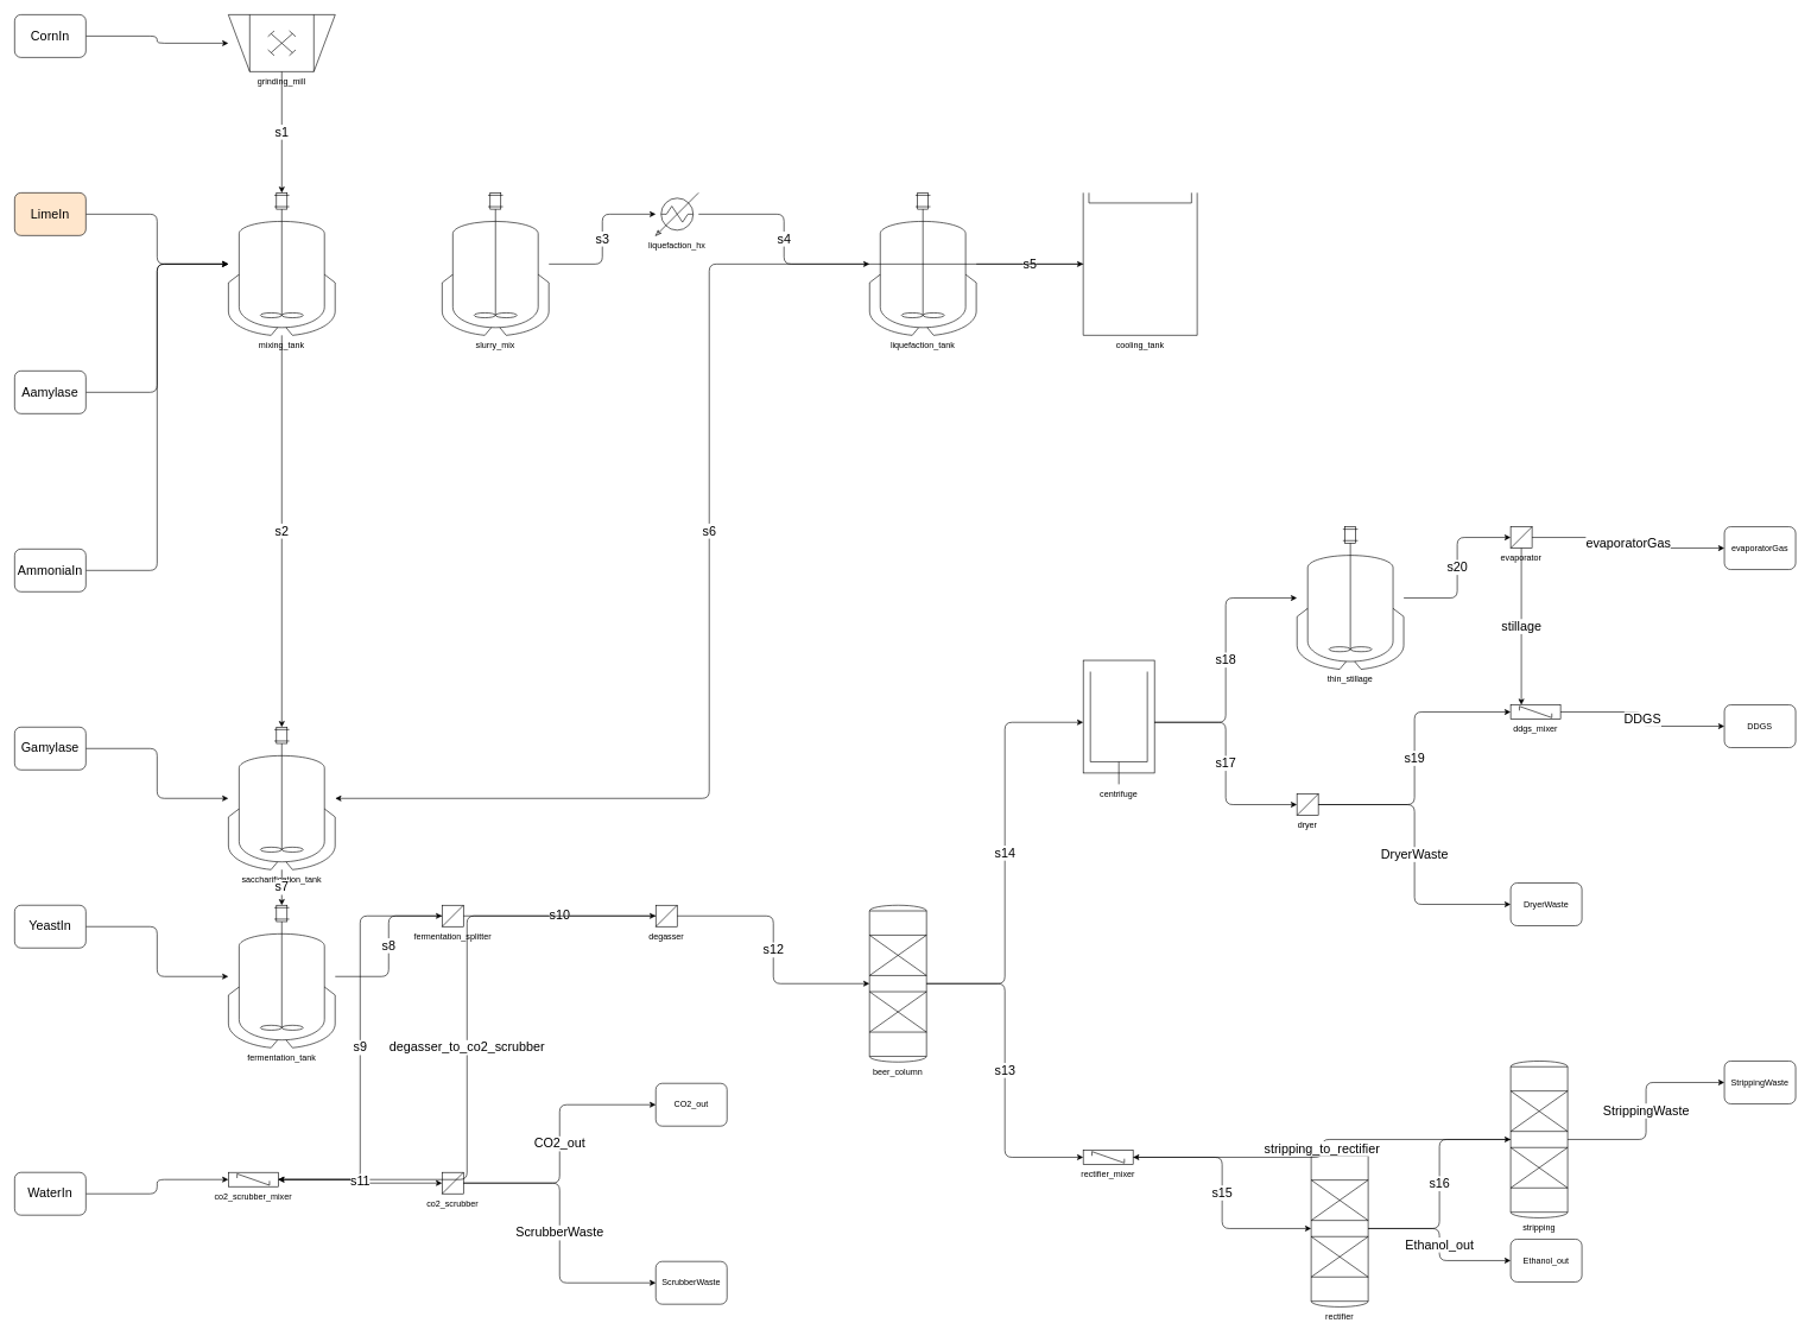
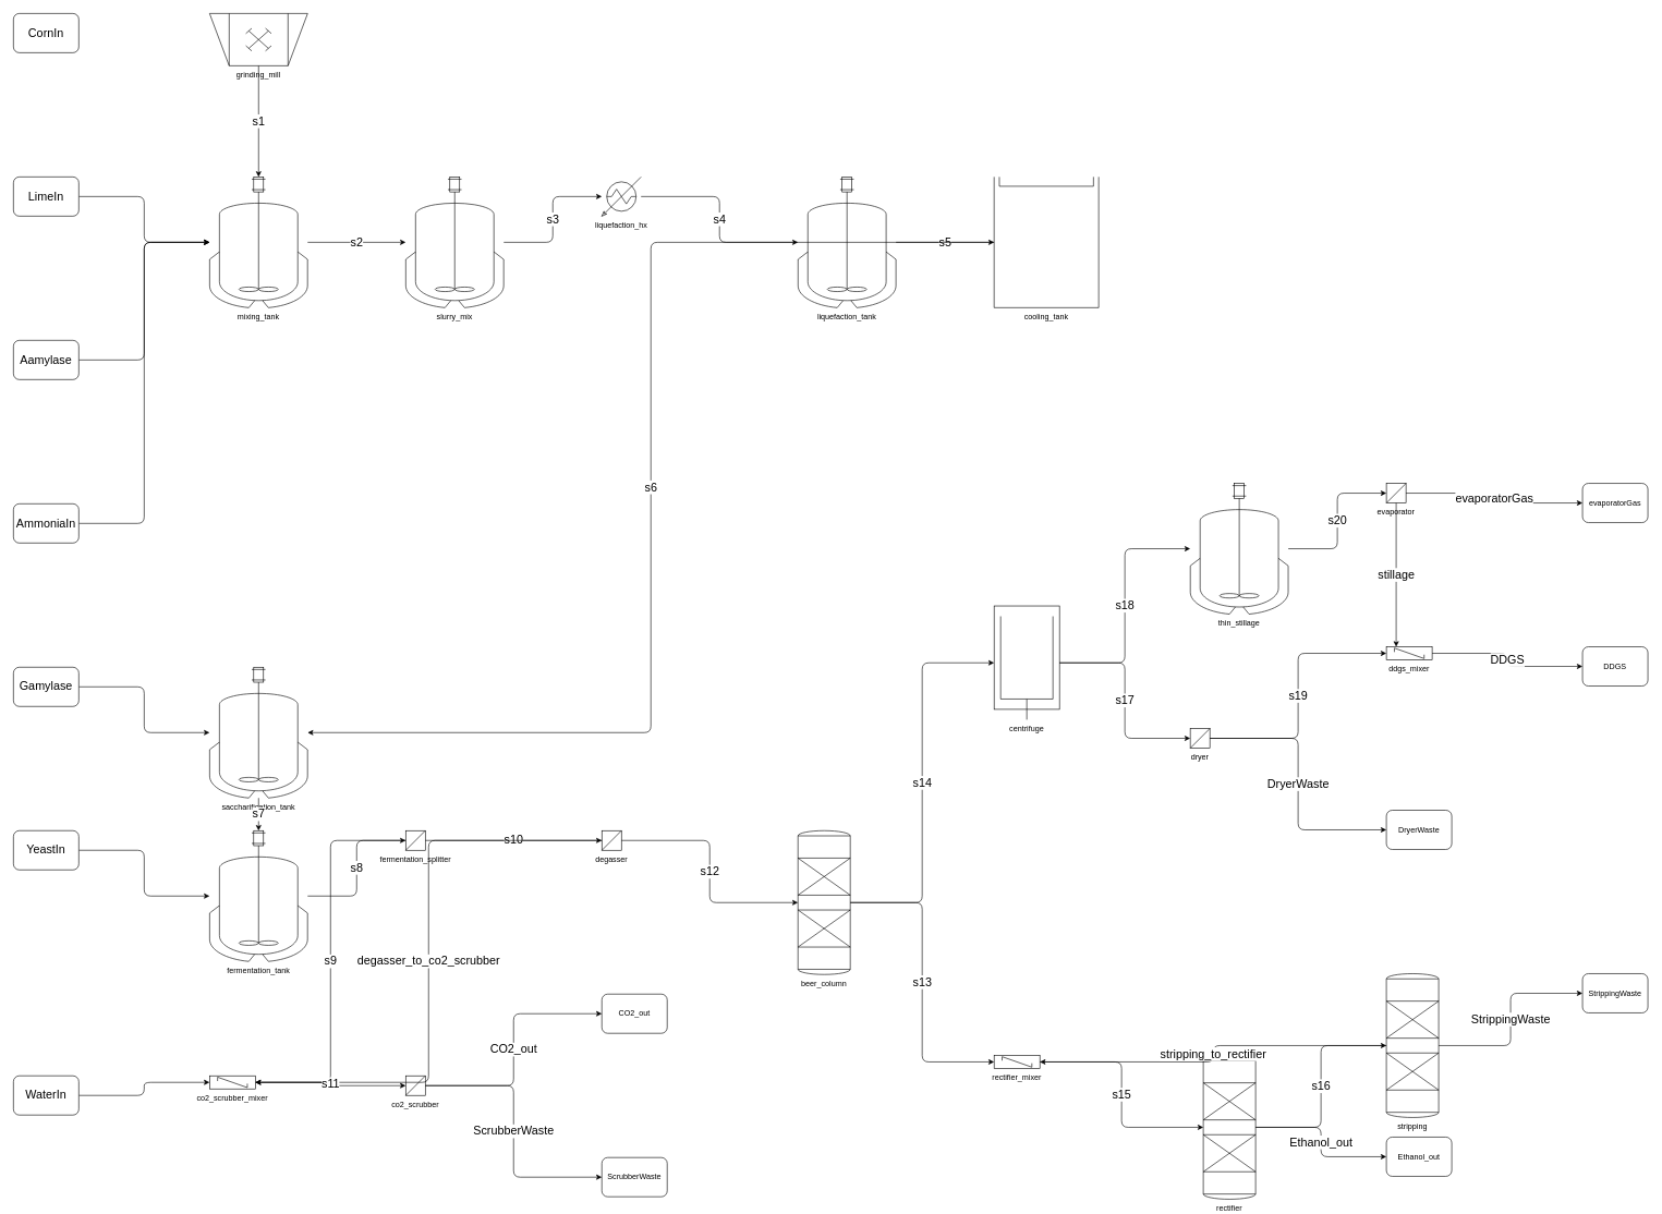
  <mxCell id="0" />
  <mxCell id="1" parent="0" />
  <mxCell id="2" value="grinding_mill" style="shape=mxgraph.pid.crushers_grinding.crusher_(hammer);fillColor=white;verticalLabelPosition=bottom;labelPosition=center;align=center;verticalAlign=top;" parent="1" vertex="1"><mxGeometry x="320" y="20.143" width="150" height="80" as="geometry" /></mxCell>
  <mxCell id="3" value="mixing_tank" style="shape=mxgraph.pid.vessels.jacketed_mixing_vessel;fillColor=white;verticalLabelPosition=bottom;labelPosition=center;align=center;verticalAlign=top;" parent="1" vertex="1"><mxGeometry x="320" y="270.143" width="150" height="200" as="geometry" /></mxCell>
  <mxCell id="4" value="slurry_mix" style="shape=mxgraph.pid.vessels.jacketed_mixing_vessel;fillColor=white;verticalLabelPosition=bottom;labelPosition=center;align=center;verticalAlign=top;" parent="1" vertex="1"><mxGeometry x="620" y="270.143" width="150" height="200" as="geometry" /></mxCell>
  <mxCell id="5" value="liquefaction_hx" style="shape=mxgraph.pid.heat_exchangers.heater;fillColor=white;verticalLabelPosition=bottom;labelPosition=center;align=center;verticalAlign=top;" parent="1" vertex="1"><mxGeometry x="920" y="270.143" width="60" height="60" as="geometry" /></mxCell>
  <mxCell id="6" value="liquefaction_tank" style="shape=mxgraph.pid.vessels.jacketed_mixing_vessel;fillColor=white;verticalLabelPosition=bottom;labelPosition=center;align=center;verticalAlign=top;" parent="1" vertex="1"><mxGeometry x="1220" y="270.143" width="150" height="200" as="geometry" /></mxCell>
  <mxCell id="7" value="cooling_tank" style="shape=mxgraph.pid.vessels.tank_(floating_roof);fillColor=white;verticalLabelPosition=bottom;labelPosition=center;align=center;verticalAlign=top;" parent="1" vertex="1"><mxGeometry x="1520" y="270.143" width="160" height="200" as="geometry" /></mxCell>
  <mxCell id="8" value="saccharification_tank" style="shape=mxgraph.pid.vessels.jacketed_mixing_vessel;fillColor=white;verticalLabelPosition=bottom;labelPosition=center;align=center;verticalAlign=top;" parent="1" vertex="1"><mxGeometry x="320" y="1020.143" width="150" height="200" as="geometry" /></mxCell>
  <mxCell id="9" value="fermentation_tank" style="shape=mxgraph.pid.vessels.jacketed_mixing_vessel;fillColor=white;verticalLabelPosition=bottom;labelPosition=center;align=center;verticalAlign=top;" parent="1" vertex="1"><mxGeometry x="320" y="1270.143" width="150" height="200" as="geometry" /></mxCell>
  <mxCell id="10" value="fermentation_splitter" style="shape=mxgraph.pid.filters.filter;fillColor=white;verticalLabelPosition=bottom;labelPosition=center;align=center;verticalAlign=top;" parent="1" vertex="1"><mxGeometry x="620" y="1270.143" width="30" height="30" as="geometry" /></mxCell>
  <mxCell id="11" value="degasser" style="shape=mxgraph.pid.filters.filter;fillColor=white;verticalLabelPosition=bottom;labelPosition=center;align=center;verticalAlign=top;" parent="1" vertex="1"><mxGeometry x="920" y="1270.143" width="30" height="30" as="geometry" /></mxCell>
  <mxCell id="12" value="beer_column" style="shape=mxgraph.pid.vessels.tower_with_packing;fillColor=white;verticalLabelPosition=bottom;labelPosition=center;align=center;verticalAlign=top;" parent="1" vertex="1"><mxGeometry x="1220" y="1270.143" width="80" height="220" as="geometry" /></mxCell>
  <mxCell id="13" value="centrifuge" style="shape=mxgraph.pid.centrifuges.centrifuge_(solid_shell);fillColor=white;verticalLabelPosition=bottom;labelPosition=center;align=center;verticalAlign=top;" parent="1" vertex="1"><mxGeometry x="1520" y="926.393" width="100" height="174" as="geometry" /></mxCell>
  <mxCell id="14" value="thin_stillage" style="shape=mxgraph.pid.vessels.jacketed_mixing_vessel;fillColor=white;verticalLabelPosition=bottom;labelPosition=center;align=center;verticalAlign=top;" parent="1" vertex="1"><mxGeometry x="1820" y="738.893" width="150" height="200" as="geometry" /></mxCell>
  <mxCell id="15" value="evaporator" style="shape=mxgraph.pid.filters.filter;fillColor=white;verticalLabelPosition=bottom;labelPosition=center;align=center;verticalAlign=top;" parent="1" vertex="1"><mxGeometry x="2120" y="738.893" width="30" height="30" as="geometry" /></mxCell>
  <mxCell id="16" value="dryer" style="shape=mxgraph.pid.filters.filter;fillColor=white;verticalLabelPosition=bottom;labelPosition=center;align=center;verticalAlign=top;" parent="1" vertex="1"><mxGeometry x="1820" y="1113.893" width="30" height="30" as="geometry" /></mxCell>
  <mxCell id="17" value="ddgs_mixer" style="shape=mxgraph.pid.mixers.in-line_static_mixer;fillColor=white;verticalLabelPosition=bottom;labelPosition=center;align=center;verticalAlign=top;" parent="1" vertex="1"><mxGeometry x="2120" y="988.893" width="70" height="20" as="geometry" /></mxCell>
  <mxCell id="18" value="rectifier_mixer" style="shape=mxgraph.pid.mixers.in-line_static_mixer;fillColor=white;verticalLabelPosition=bottom;labelPosition=center;align=center;verticalAlign=top;" parent="1" vertex="1"><mxGeometry x="1520" y="1613.893" width="70" height="20" as="geometry" /></mxCell>
  <mxCell id="19" value="rectifier" style="shape=mxgraph.pid.vessels.tower_with_packing;fillColor=white;verticalLabelPosition=bottom;labelPosition=center;align=center;verticalAlign=top;" parent="1" vertex="1"><mxGeometry x="1840" y="1613.893" width="80" height="220" as="geometry" /></mxCell>
  <mxCell id="20" value="stripping" style="shape=mxgraph.pid.vessels.tower_with_packing;fillColor=white;verticalLabelPosition=bottom;labelPosition=center;align=center;verticalAlign=top;" parent="1" vertex="1"><mxGeometry x="2120" y="1488.893" width="80" height="220" as="geometry" /></mxCell>
  <mxCell id="21" value="co2_scrubber_mixer" style="shape=mxgraph.pid.mixers.in-line_static_mixer;fillColor=white;verticalLabelPosition=bottom;labelPosition=center;align=center;verticalAlign=top;" parent="1" vertex="1"><mxGeometry x="320" y="1645.143" width="70" height="20" as="geometry" /></mxCell>
  <mxCell id="22" value="co2_scrubber" style="shape=mxgraph.pid.filters.filter;fillColor=white;verticalLabelPosition=bottom;labelPosition=center;align=center;verticalAlign=top;" parent="1" vertex="1"><mxGeometry x="620" y="1645.143" width="30" height="30" as="geometry" /></mxCell>
- <mxCell id="23" style="edgeStyle=elbowEdgeStyle;html=1;orthogonal=1;fontFamily=Helvetica;fontSize=18;align=center;" parent="1" source="24" target="2" edge="1"><mxGeometry relative="1" as="geometry" /></mxCell>
  <mxCell id="24" value="CornIn" style="rounded=1;whiteSpace=wrap;html=1;fontFamily=Helvetica;fontSize=18;align=center;" parent="1" vertex="1"><mxGeometry x="20" y="20.143" width="100" height="60" as="geometry" /></mxCell>
  <mxCell id="25" value="s1" style="edgeStyle=elbowEdgeStyle;html=1;orthogonal=1;fontFamily=Helvetica;fontSize=18;align=center;" parent="1" source="2" target="3" edge="1"><mxGeometry relative="1" as="geometry" /></mxCell>
  <mxCell id="26" style="edgeStyle=elbowEdgeStyle;html=1;orthogonal=1;fontFamily=Helvetica;fontSize=18;align=center;" parent="1" source="27" target="3" edge="1"><mxGeometry relative="1" as="geometry" /></mxCell>
- <mxCell id="27" value="LimeIn" style="rounded=1;whiteSpace=wrap;html=1;fontFamily=Helvetica;fontSize=18;align=center;fillColor=#ffe6cc;" parent="1" vertex="1"><mxGeometry x="20" y="270.143" width="100" height="60" as="geometry" /></mxCell>
+ <mxCell id="27" value="LimeIn" style="rounded=1;whiteSpace=wrap;html=1;fontFamily=Helvetica;fontSize=18;align=center;" parent="1" vertex="1"><mxGeometry x="20" y="270.143" width="100" height="60" as="geometry" /></mxCell>
  <mxCell id="28" style="edgeStyle=elbowEdgeStyle;html=1;orthogonal=1;fontFamily=Helvetica;fontSize=18;align=center;" parent="1" source="29" target="3" edge="1"><mxGeometry relative="1" as="geometry" /></mxCell>
  <mxCell id="29" value="Aamylase" style="rounded=1;whiteSpace=wrap;html=1;fontFamily=Helvetica;fontSize=18;align=center;" parent="1" vertex="1"><mxGeometry x="20" y="520.143" width="100" height="60" as="geometry" /></mxCell>
  <mxCell id="30" style="edgeStyle=elbowEdgeStyle;html=1;orthogonal=1;fontFamily=Helvetica;fontSize=18;align=center;" parent="1" source="31" target="3" edge="1"><mxGeometry relative="1" as="geometry" /></mxCell>
  <mxCell id="31" value="AmmoniaIn" style="rounded=1;whiteSpace=wrap;html=1;fontFamily=Helvetica;fontSize=18;align=center;" parent="1" vertex="1"><mxGeometry x="20" y="770.143" width="100" height="60" as="geometry" /></mxCell>
- <mxCell id="32" value="s2" style="edgeStyle=elbowEdgeStyle;html=1;orthogonal=1;fontFamily=Helvetica;fontSize=18;align=center;" parent="1" source="3" target="8" edge="1"><mxGeometry relative="1" as="geometry" /></mxCell>
+ <mxCell id="32" value="s2" style="edgeStyle=elbowEdgeStyle;html=1;orthogonal=1;fontFamily=Helvetica;fontSize=18;align=center;" parent="1" source="3" target="4" edge="1"><mxGeometry relative="1" as="geometry" /></mxCell>
  <mxCell id="33" value="s3" style="edgeStyle=elbowEdgeStyle;html=1;orthogonal=1;fontFamily=Helvetica;fontSize=18;align=center;" parent="1" source="4" target="5" edge="1"><mxGeometry relative="1" as="geometry" /></mxCell>
  <mxCell id="34" value="s4" style="edgeStyle=elbowEdgeStyle;html=1;orthogonal=1;fontFamily=Helvetica;fontSize=18;align=center;" parent="1" source="5" target="6" edge="1"><mxGeometry relative="1" as="geometry" /></mxCell>
  <mxCell id="35" value="s5" style="edgeStyle=elbowEdgeStyle;html=1;orthogonal=1;fontFamily=Helvetica;fontSize=18;align=center;" parent="1" source="6" target="7" edge="1"><mxGeometry relative="1" as="geometry" /></mxCell>
  <mxCell id="36" value="s6" style="edgeStyle=elbowEdgeStyle;html=1;orthogonal=1;fontFamily=Helvetica;fontSize=18;align=center;" parent="1" source="7" target="8" edge="1"><mxGeometry relative="1" as="geometry" /></mxCell>
  <mxCell id="37" style="edgeStyle=elbowEdgeStyle;html=1;orthogonal=1;fontFamily=Helvetica;fontSize=18;align=center;" parent="1" source="38" target="8" edge="1"><mxGeometry relative="1" as="geometry" /></mxCell>
  <mxCell id="38" value="Gamylase" style="rounded=1;whiteSpace=wrap;html=1;fontFamily=Helvetica;fontSize=18;align=center;" parent="1" vertex="1"><mxGeometry x="20" y="1020.143" width="100" height="60" as="geometry" /></mxCell>
  <mxCell id="39" value="s7" style="edgeStyle=elbowEdgeStyle;html=1;orthogonal=1;fontFamily=Helvetica;fontSize=18;align=center;" parent="1" source="8" target="9" edge="1"><mxGeometry relative="1" as="geometry" /></mxCell>
  <mxCell id="40" style="edgeStyle=elbowEdgeStyle;html=1;orthogonal=1;fontFamily=Helvetica;fontSize=18;align=center;" parent="1" source="41" target="9" edge="1"><mxGeometry relative="1" as="geometry" /></mxCell>
  <mxCell id="41" value="YeastIn" style="rounded=1;whiteSpace=wrap;html=1;fontFamily=Helvetica;fontSize=18;align=center;" parent="1" vertex="1"><mxGeometry x="20" y="1270.143" width="100" height="60" as="geometry" /></mxCell>
  <mxCell id="42" value="s8" style="edgeStyle=elbowEdgeStyle;html=1;orthogonal=1;fontFamily=Helvetica;fontSize=18;align=center;" parent="1" source="9" target="10" edge="1"><mxGeometry relative="1" as="geometry" /></mxCell>
  <mxCell id="43" value="s9" style="edgeStyle=elbowEdgeStyle;html=1;orthogonal=1;fontFamily=Helvetica;fontSize=18;align=center;" parent="1" source="10" target="21" edge="1"><mxGeometry relative="1" as="geometry" /></mxCell>
  <mxCell id="44" value="s10" style="edgeStyle=elbowEdgeStyle;html=1;orthogonal=1;fontFamily=Helvetica;fontSize=18;align=center;" parent="1" source="10" target="11" edge="1"><mxGeometry relative="1" as="geometry" /></mxCell>
  <mxCell id="45" value="degasser_to_co2_scrubber" style="edgeStyle=elbowEdgeStyle;html=1;orthogonal=1;fontFamily=Helvetica;fontSize=18;align=center;" parent="1" source="11" target="21" edge="1"><mxGeometry relative="1" as="geometry" /></mxCell>
  <mxCell id="46" value="s12" style="edgeStyle=elbowEdgeStyle;html=1;orthogonal=1;fontFamily=Helvetica;fontSize=18;align=center;" parent="1" source="11" target="12" edge="1"><mxGeometry relative="1" as="geometry" /></mxCell>
  <mxCell id="47" value="s13" style="edgeStyle=elbowEdgeStyle;html=1;orthogonal=1;fontFamily=Helvetica;fontSize=18;align=center;" parent="1" source="12" target="18" edge="1"><mxGeometry relative="1" as="geometry" /></mxCell>
  <mxCell id="48" value="s14" style="edgeStyle=elbowEdgeStyle;html=1;orthogonal=1;fontFamily=Helvetica;fontSize=18;align=center;" parent="1" source="12" target="13" edge="1"><mxGeometry relative="1" as="geometry" /></mxCell>
  <mxCell id="49" value="s17" style="edgeStyle=elbowEdgeStyle;html=1;orthogonal=1;fontFamily=Helvetica;fontSize=18;align=center;" parent="1" source="13" target="16" edge="1"><mxGeometry relative="1" as="geometry" /></mxCell>
  <mxCell id="50" value="s18" style="edgeStyle=elbowEdgeStyle;html=1;orthogonal=1;fontFamily=Helvetica;fontSize=18;align=center;" parent="1" source="13" target="14" edge="1"><mxGeometry relative="1" as="geometry" /></mxCell>
  <mxCell id="51" value="s20" style="edgeStyle=elbowEdgeStyle;html=1;orthogonal=1;fontFamily=Helvetica;fontSize=18;align=center;" parent="1" source="14" target="15" edge="1"><mxGeometry relative="1" as="geometry" /></mxCell>
  <mxCell id="52" value="evaporatorGas" style="edgeStyle=elbowEdgeStyle;html=1;orthogonal=1;fontFamily=Helvetica;fontSize=18;align=center;" parent="1" source="15" target="53" edge="1"><mxGeometry relative="1" as="geometry" /></mxCell>
  <mxCell id="53" value="evaporatorGas" style="rounded=1;whiteSpace=wrap;html=1;fontFamily=Helvetica;fontSize=12;align=center;" parent="1" vertex="1"><mxGeometry x="2420" y="738.893" width="100" height="60" as="geometry" /></mxCell>
  <mxCell id="54" value="stillage" style="edgeStyle=elbowEdgeStyle;html=1;orthogonal=1;fontFamily=Helvetica;fontSize=18;align=center;" parent="1" source="15" target="17" edge="1"><mxGeometry relative="1" as="geometry" /></mxCell>
  <mxCell id="55" value="s19" style="edgeStyle=elbowEdgeStyle;html=1;orthogonal=1;fontFamily=Helvetica;fontSize=18;align=center;" parent="1" source="16" target="17" edge="1"><mxGeometry relative="1" as="geometry" /></mxCell>
  <mxCell id="56" value="DryerWaste" style="edgeStyle=elbowEdgeStyle;html=1;orthogonal=1;fontFamily=Helvetica;fontSize=18;align=center;" parent="1" source="16" target="57" edge="1"><mxGeometry relative="1" as="geometry" /></mxCell>
  <mxCell id="57" value="DryerWaste" style="rounded=1;whiteSpace=wrap;html=1;fontFamily=Helvetica;fontSize=12;align=center;" parent="1" vertex="1"><mxGeometry x="2120" y="1238.893" width="100" height="60" as="geometry" /></mxCell>
  <mxCell id="58" value="DDGS" style="edgeStyle=elbowEdgeStyle;html=1;orthogonal=1;fontFamily=Helvetica;fontSize=18;align=center;" parent="1" source="17" target="59" edge="1"><mxGeometry relative="1" as="geometry" /></mxCell>
  <mxCell id="59" value="DDGS" style="rounded=1;whiteSpace=wrap;html=1;fontFamily=Helvetica;fontSize=12;align=center;" parent="1" vertex="1"><mxGeometry x="2420" y="988.893" width="100" height="60" as="geometry" /></mxCell>
  <mxCell id="60" value="stripping_to_rectifier" style="edgeStyle=elbowEdgeStyle;html=1;orthogonal=1;fontFamily=Helvetica;fontSize=18;align=center;" parent="1" source="20" target="18" edge="1"><mxGeometry relative="1" as="geometry" /></mxCell>
  <mxCell id="61" value="s15" style="edgeStyle=elbowEdgeStyle;html=1;orthogonal=1;fontFamily=Helvetica;fontSize=18;align=center;" parent="1" source="18" target="19" edge="1"><mxGeometry relative="1" as="geometry" /></mxCell>
  <mxCell id="62" value="Ethanol_out" style="edgeStyle=elbowEdgeStyle;html=1;orthogonal=1;fontFamily=Helvetica;fontSize=18;align=center;" parent="1" source="19" target="63" edge="1"><mxGeometry relative="1" as="geometry" /></mxCell>
  <mxCell id="63" value="Ethanol_out" style="rounded=1;whiteSpace=wrap;html=1;fontFamily=Helvetica;fontSize=12;align=center;" parent="1" vertex="1"><mxGeometry x="2120" y="1738.893" width="100" height="60" as="geometry" /></mxCell>
  <mxCell id="64" value="s16" style="edgeStyle=elbowEdgeStyle;html=1;orthogonal=1;fontFamily=Helvetica;fontSize=18;align=center;" parent="1" source="19" target="20" edge="1"><mxGeometry relative="1" as="geometry" /></mxCell>
  <mxCell id="65" value="StrippingWaste" style="edgeStyle=elbowEdgeStyle;html=1;orthogonal=1;fontFamily=Helvetica;fontSize=18;align=center;" parent="1" source="20" target="66" edge="1"><mxGeometry relative="1" as="geometry" /></mxCell>
  <mxCell id="66" value="StrippingWaste" style="rounded=1;whiteSpace=wrap;html=1;fontFamily=Helvetica;fontSize=12;align=center;" parent="1" vertex="1"><mxGeometry x="2420" y="1488.893" width="100" height="60" as="geometry" /></mxCell>
  <mxCell id="67" style="edgeStyle=elbowEdgeStyle;html=1;orthogonal=1;fontFamily=Helvetica;fontSize=18;align=center;" parent="1" source="68" target="21" edge="1"><mxGeometry relative="1" as="geometry" /></mxCell>
  <mxCell id="68" value="WaterIn" style="rounded=1;whiteSpace=wrap;html=1;fontFamily=Helvetica;fontSize=18;align=center;" parent="1" vertex="1"><mxGeometry x="20" y="1645.143" width="100" height="60" as="geometry" /></mxCell>
  <mxCell id="69" value="s11" style="edgeStyle=elbowEdgeStyle;html=1;orthogonal=1;fontFamily=Helvetica;fontSize=18;align=center;" parent="1" source="21" target="22" edge="1"><mxGeometry relative="1" as="geometry" /></mxCell>
  <mxCell id="70" value="CO2_out" style="edgeStyle=elbowEdgeStyle;html=1;orthogonal=1;fontFamily=Helvetica;fontSize=18;align=center;" parent="1" source="22" target="71" edge="1"><mxGeometry relative="1" as="geometry" /></mxCell>
  <mxCell id="71" value="CO2_out" style="rounded=1;whiteSpace=wrap;html=1;fontFamily=Helvetica;fontSize=12;align=center;" parent="1" vertex="1"><mxGeometry x="920" y="1520.143" width="100" height="60" as="geometry" /></mxCell>
  <mxCell id="72" value="ScrubberWaste" style="edgeStyle=elbowEdgeStyle;html=1;orthogonal=1;fontFamily=Helvetica;fontSize=18;align=center;" parent="1" source="22" target="73" edge="1"><mxGeometry relative="1" as="geometry" /></mxCell>
  <mxCell id="73" value="ScrubberWaste" style="rounded=1;whiteSpace=wrap;html=1;fontFamily=Helvetica;fontSize=12;align=center;" parent="1" vertex="1"><mxGeometry x="920" y="1770.143" width="100" height="60" as="geometry" /></mxCell>
